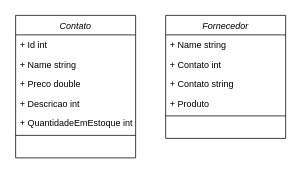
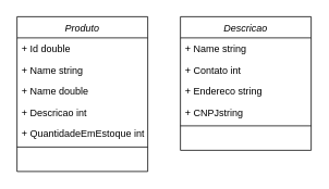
  <mxCell id="0" />
  <mxCell id="1" parent="0" />
- <mxCell id="2" value="Contato" style="swimlane;fontStyle=2;align=center;verticalAlign=top;childLayout=stackLayout;horizontal=1;startSize=26;horizontalStack=0;resizeParent=1;resizeLast=0;collapsible=1;marginBottom=0;rounded=0;shadow=0;strokeWidth=1;" vertex="1" parent="1"><mxGeometry x="20" y="20" width="160" height="190" as="geometry"><mxRectangle x="230" y="140" width="160" height="26" as="alternateBounds" /></mxGeometry></mxCell>
- <mxCell id="3" value="+ Id int" style="text;align=left;verticalAlign=top;spacingLeft=4;spacingRight=4;overflow=hidden;rotatable=0;points=[[0,0.5],[1,0.5]];portConstraint=eastwest;rounded=0;shadow=0;html=0;" vertex="1" parent="2"><mxGeometry y="26" width="160" height="26" as="geometry" /></mxCell>
+ <mxCell id="2" value="Produto" style="swimlane;fontStyle=2;align=center;verticalAlign=top;childLayout=stackLayout;horizontal=1;startSize=26;horizontalStack=0;resizeParent=1;resizeLast=0;collapsible=1;marginBottom=0;rounded=0;shadow=0;strokeWidth=1;" vertex="1" parent="1"><mxGeometry x="20" y="20" width="160" height="190" as="geometry"><mxRectangle x="230" y="140" width="160" height="26" as="alternateBounds" /></mxGeometry></mxCell>
+ <mxCell id="3" value="+ Id double" style="text;align=left;verticalAlign=top;spacingLeft=4;spacingRight=4;overflow=hidden;rotatable=0;points=[[0,0.5],[1,0.5]];portConstraint=eastwest;rounded=0;shadow=0;html=0;" vertex="1" parent="2"><mxGeometry y="26" width="160" height="26" as="geometry" /></mxCell>
  <mxCell id="4" value="+ Name string" style="text;align=left;verticalAlign=top;spacingLeft=4;spacingRight=4;overflow=hidden;rotatable=0;points=[[0,0.5],[1,0.5]];portConstraint=eastwest;" vertex="1" parent="2"><mxGeometry y="52" width="160" height="26" as="geometry" /></mxCell>
- <mxCell id="5" value="+ Preco double" style="text;align=left;verticalAlign=top;spacingLeft=4;spacingRight=4;overflow=hidden;rotatable=0;points=[[0,0.5],[1,0.5]];portConstraint=eastwest;rounded=0;shadow=0;html=0;" vertex="1" parent="2"><mxGeometry y="78" width="160" height="26" as="geometry" /></mxCell>
+ <mxCell id="5" value="+ Name double" style="text;align=left;verticalAlign=top;spacingLeft=4;spacingRight=4;overflow=hidden;rotatable=0;points=[[0,0.5],[1,0.5]];portConstraint=eastwest;rounded=0;shadow=0;html=0;" vertex="1" parent="2"><mxGeometry y="78" width="160" height="26" as="geometry" /></mxCell>
  <mxCell id="6" value="+ Descricao int" style="text;align=left;verticalAlign=top;spacingLeft=4;spacingRight=4;overflow=hidden;rotatable=0;points=[[0,0.5],[1,0.5]];portConstraint=eastwest;rounded=0;shadow=0;html=0;" vertex="1" parent="2"><mxGeometry y="104" width="160" height="26" as="geometry" /></mxCell>
  <mxCell id="7" value="+ QuantidadeEmEstoque int" style="text;align=left;verticalAlign=top;spacingLeft=4;spacingRight=4;overflow=hidden;rotatable=0;points=[[0,0.5],[1,0.5]];portConstraint=eastwest;rounded=0;shadow=0;html=0;" vertex="1" parent="2"><mxGeometry y="130" width="160" height="26" as="geometry" /></mxCell>
  <mxCell id="8" value="" style="line;html=1;strokeWidth=1;align=left;verticalAlign=middle;spacingTop=-1;spacingLeft=3;spacingRight=3;rotatable=0;labelPosition=right;points=[];portConstraint=eastwest;" vertex="1" parent="2"><mxGeometry y="156" width="160" height="8" as="geometry" /></mxCell>
- <mxCell id="9" value="Fornecedor" style="swimlane;fontStyle=2;align=center;verticalAlign=top;childLayout=stackLayout;horizontal=1;startSize=26;horizontalStack=0;resizeParent=1;resizeLast=0;collapsible=1;marginBottom=0;rounded=0;shadow=0;strokeWidth=1;" vertex="1" parent="1"><mxGeometry x="220" y="20" width="160" height="164" as="geometry"><mxRectangle x="230" y="140" width="160" height="26" as="alternateBounds" /></mxGeometry></mxCell>
+ <mxCell id="9" value="Descricao" style="swimlane;fontStyle=2;align=center;verticalAlign=top;childLayout=stackLayout;horizontal=1;startSize=26;horizontalStack=0;resizeParent=1;resizeLast=0;collapsible=1;marginBottom=0;rounded=0;shadow=0;strokeWidth=1;" vertex="1" parent="1"><mxGeometry x="220" y="20" width="160" height="164" as="geometry"><mxRectangle x="230" y="140" width="160" height="26" as="alternateBounds" /></mxGeometry></mxCell>
  <mxCell id="10" value="+ Name string" style="text;align=left;verticalAlign=top;spacingLeft=4;spacingRight=4;overflow=hidden;rotatable=0;points=[[0,0.5],[1,0.5]];portConstraint=eastwest;" vertex="1" parent="9"><mxGeometry y="26" width="160" height="26" as="geometry" /></mxCell>
  <mxCell id="11" value="+ Contato int" style="text;align=left;verticalAlign=top;spacingLeft=4;spacingRight=4;overflow=hidden;rotatable=0;points=[[0,0.5],[1,0.5]];portConstraint=eastwest;rounded=0;shadow=0;html=0;" vertex="1" parent="9"><mxGeometry y="52" width="160" height="26" as="geometry" /></mxCell>
- <mxCell id="12" value="+ Contato string" style="text;align=left;verticalAlign=top;spacingLeft=4;spacingRight=4;overflow=hidden;rotatable=0;points=[[0,0.5],[1,0.5]];portConstraint=eastwest;rounded=0;shadow=0;html=0;" vertex="1" parent="9"><mxGeometry y="78" width="160" height="26" as="geometry" /></mxCell>
- <mxCell id="13" value="+ Produto" style="text;align=left;verticalAlign=top;spacingLeft=4;spacingRight=4;overflow=hidden;rotatable=0;points=[[0,0.5],[1,0.5]];portConstraint=eastwest;rounded=0;shadow=0;html=0;" vertex="1" parent="9"><mxGeometry y="104" width="160" height="26" as="geometry" /></mxCell>
+ <mxCell id="12" value="+ Endereco string" style="text;align=left;verticalAlign=top;spacingLeft=4;spacingRight=4;overflow=hidden;rotatable=0;points=[[0,0.5],[1,0.5]];portConstraint=eastwest;rounded=0;shadow=0;html=0;" vertex="1" parent="9"><mxGeometry y="78" width="160" height="26" as="geometry" /></mxCell>
+ <mxCell id="13" value="+ CNPJstring" style="text;align=left;verticalAlign=top;spacingLeft=4;spacingRight=4;overflow=hidden;rotatable=0;points=[[0,0.5],[1,0.5]];portConstraint=eastwest;rounded=0;shadow=0;html=0;" vertex="1" parent="9"><mxGeometry y="104" width="160" height="26" as="geometry" /></mxCell>
  <mxCell id="14" value="" style="line;html=1;strokeWidth=1;align=left;verticalAlign=middle;spacingTop=-1;spacingLeft=3;spacingRight=3;rotatable=0;labelPosition=right;points=[];portConstraint=eastwest;" vertex="1" parent="9"><mxGeometry y="130" width="160" height="8" as="geometry" /></mxCell>
